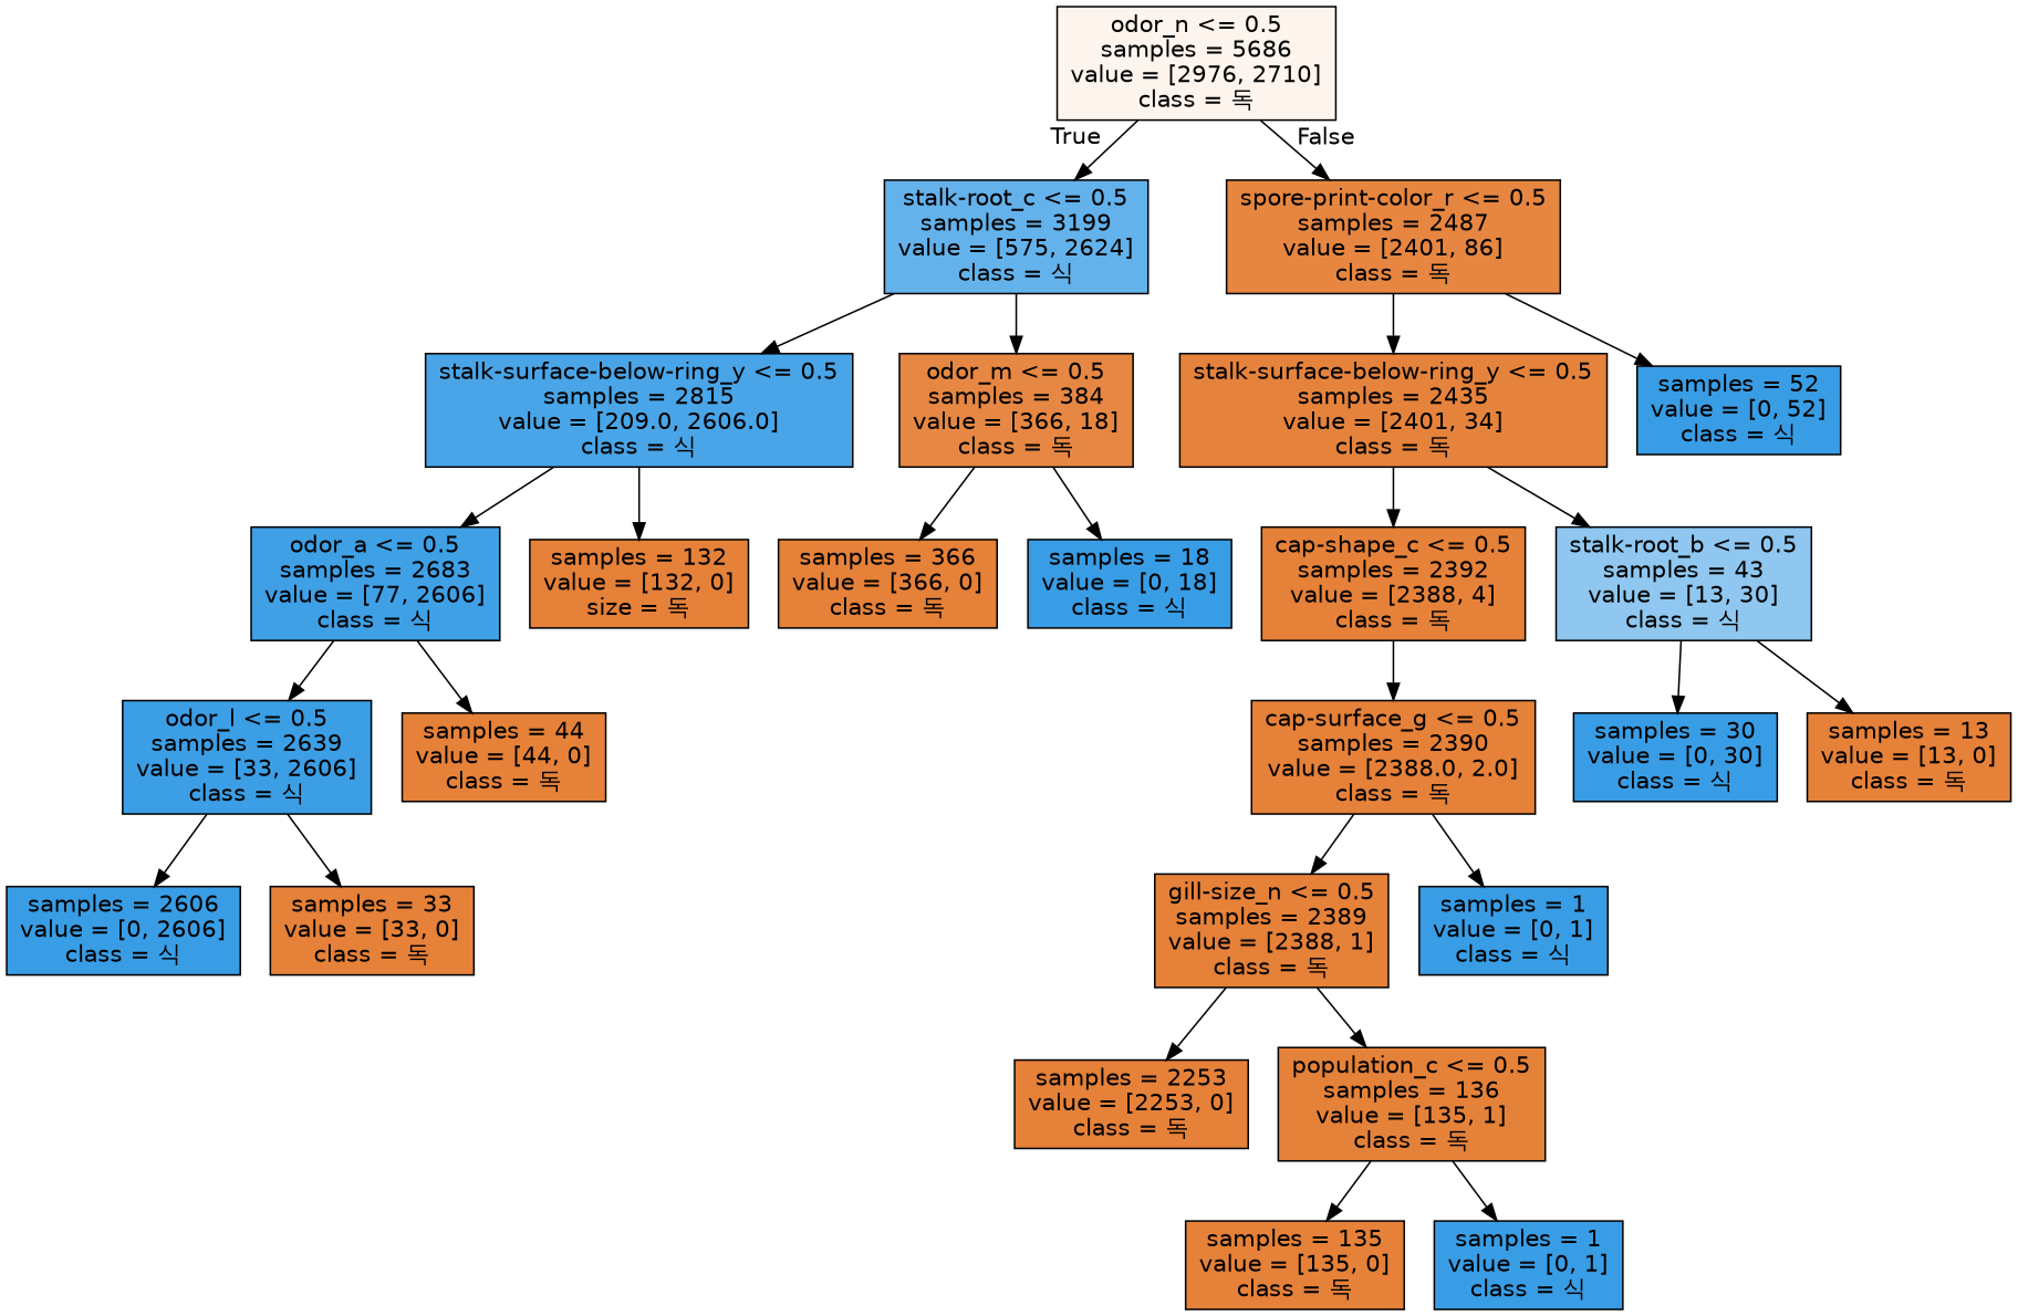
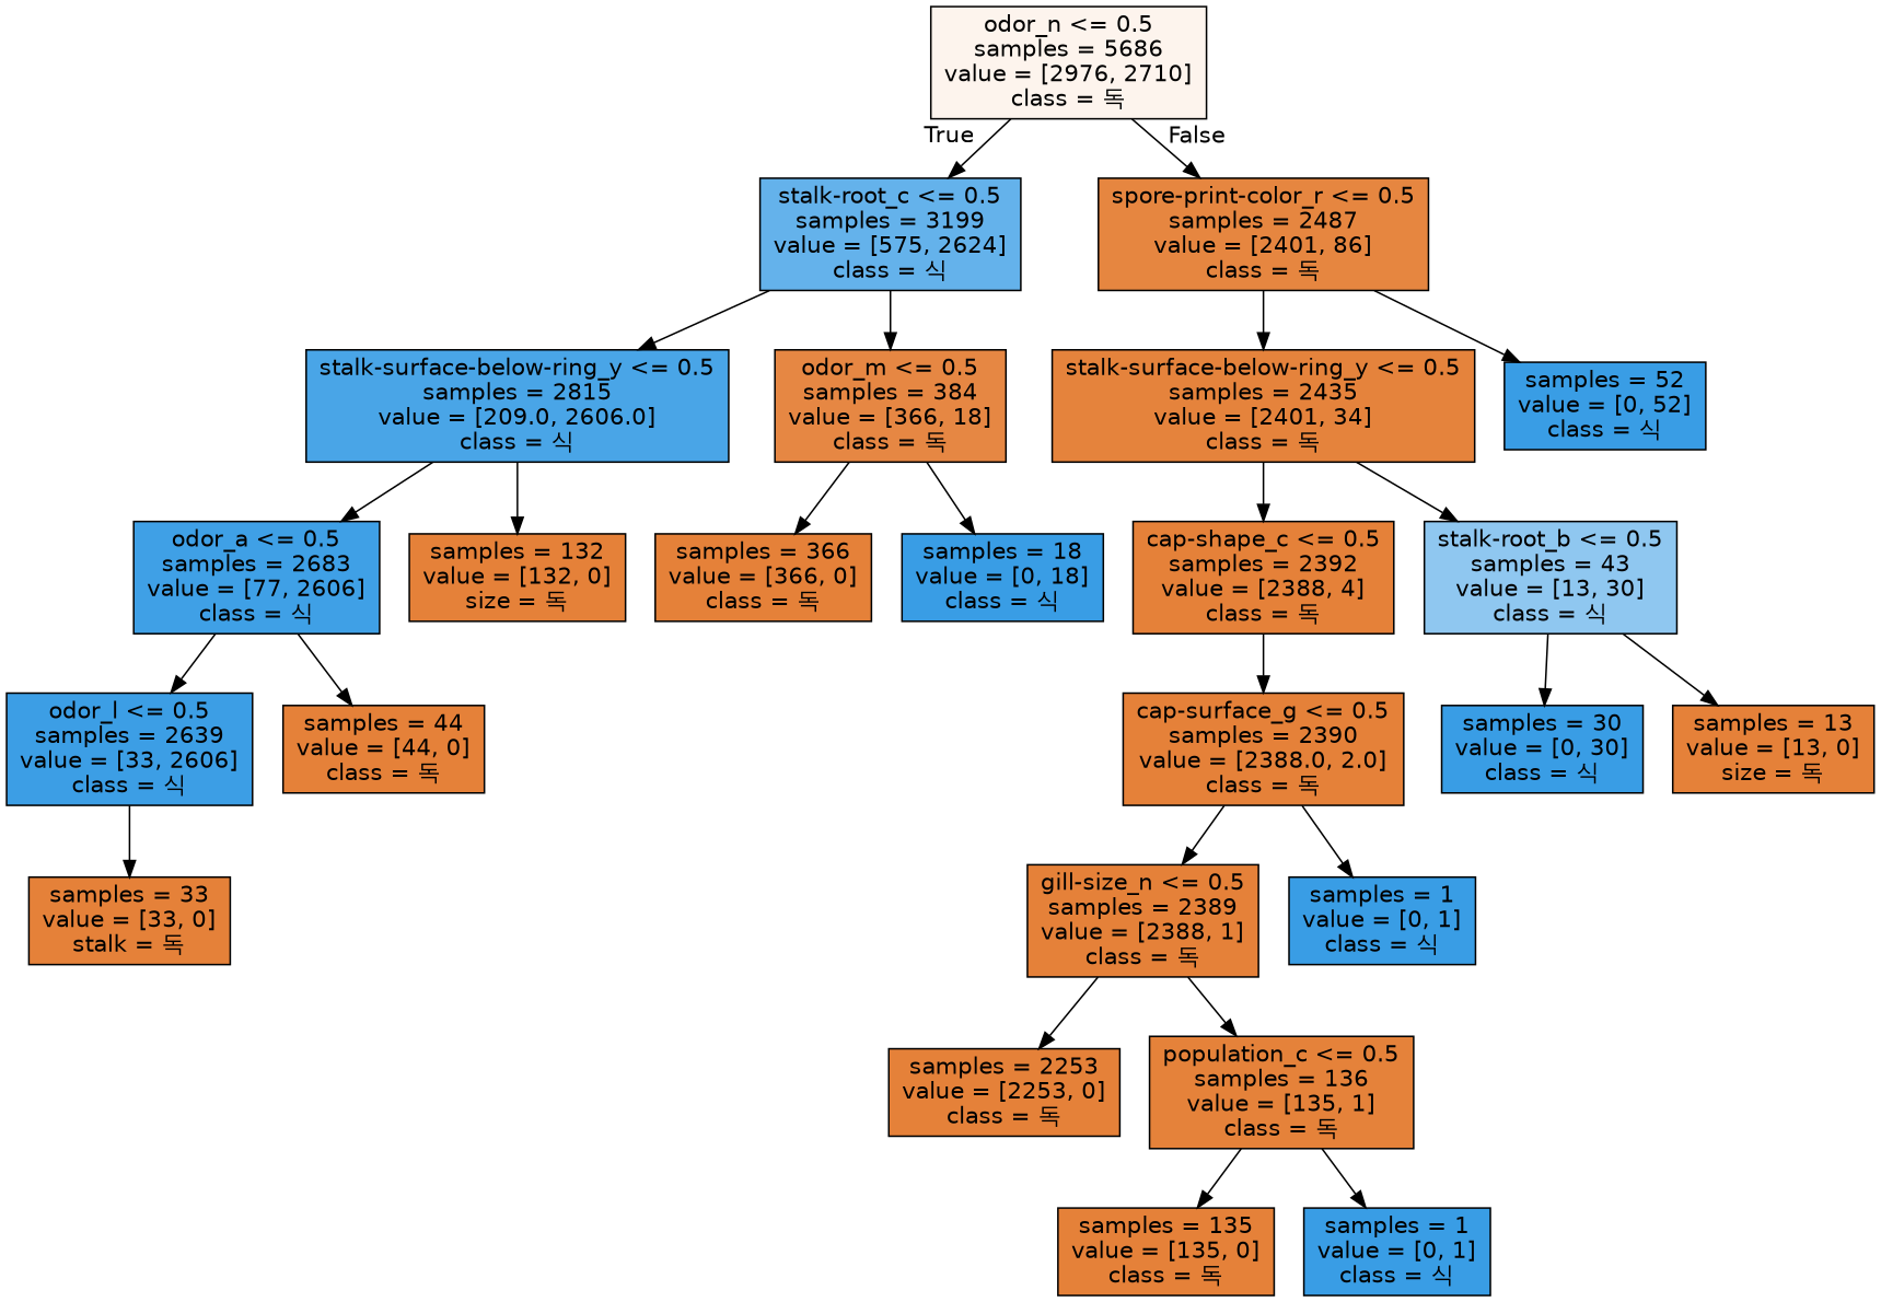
  digraph {
    node [color=black fillcolor="#e58139" fontname=helvetica shape=box style=filled]
    edge [fontname=helvetica]
    n1 [fillcolor="#fdf4ed" label="odor_n <= 0.5\nsamples = 5686\nvalue = [2976, 2710]\nclass = 독"]
    n2 [fillcolor="#64b2eb" label="stalk-root_c <= 0.5\nsamples = 3199\nvalue = [575, 2624]\nclass = 식"]
    n3 [fillcolor="#e68640" label="spore-print-color_r <= 0.5\nsamples = 2487\nvalue = [2401, 86]\nclass = 독"]
    n4 [fillcolor="#49a5e7" label="stalk-surface-below-ring_y <= 0.5\nsamples = 2815\nvalue = [209.0, 2606.0]\nclass = 식"]
    n5 [fillcolor="#e68743" label="odor_m <= 0.5\nsamples = 384\nvalue = [366, 18]\nclass = 독"]
    n6 [fillcolor="#e5833c" label="stalk-surface-below-ring_y <= 0.5\nsamples = 2435\nvalue = [2401, 34]\nclass = 독"]
    n7 [fillcolor="#399de5" label="samples = 52\nvalue = [0, 52]\nclass = 식"]
    n8 [fillcolor="#3fa0e6" label="odor_a <= 0.5\nsamples = 2683\nvalue = [77, 2606]\nclass = 식"]
    n9 [label="samples = 132\nvalue = [132, 0]\nsize = 독"]
    n10 [label="samples = 366\nvalue = [366, 0]\nclass = 독"]
    n11 [fillcolor="#399de5" label="samples = 18\nvalue = [0, 18]\nclass = 식"]
    n12 [fillcolor="#3c9ee5" label="odor_l <= 0.5\nsamples = 2639\nvalue = [33, 2606]\nclass = 식"]
    n13 [label="samples = 44\nvalue = [44, 0]\nclass = 독"]
-   n14 [fillcolor="#399de5" label="samples = 2606\nvalue = [0, 2606]\nclass = 식"]
-   n15 [label="samples = 33\nvalue = [33, 0]\nclass = 독"]
+   n15 [label="samples = 33\nvalue = [33, 0]\nstalk = 독"]
    n16 [label="cap-shape_c <= 0.5\nsamples = 2392\nvalue = [2388, 4]\nclass = 독"]
    n17 [fillcolor="#8fc7f0" label="stalk-root_b <= 0.5\nsamples = 43\nvalue = [13, 30]\nclass = 식"]
    n18 [label="cap-surface_g <= 0.5\nsamples = 2390\nvalue = [2388.0, 2.0]\nclass = 독"]
    n19 [fillcolor="#399de5" label="samples = 30\nvalue = [0, 30]\nclass = 식"]
-   n20 [label="samples = 13\nvalue = [13, 0]\nclass = 독"]
+   n20 [label="samples = 13\nvalue = [13, 0]\nsize = 독"]
    n21 [label="gill-size_n <= 0.5\nsamples = 2389\nvalue = [2388, 1]\nclass = 독"]
    n22 [fillcolor="#399de5" label="samples = 1\nvalue = [0, 1]\nclass = 식"]
    n23 [label="samples = 2253\nvalue = [2253, 0]\nclass = 독"]
    n24 [fillcolor="#e5823a" label="population_c <= 0.5\nsamples = 136\nvalue = [135, 1]\nclass = 독"]
    n25 [label="samples = 135\nvalue = [135, 0]\nclass = 독"]
    n26 [fillcolor="#399de5" label="samples = 1\nvalue = [0, 1]\nclass = 식"]
    n1 -> n2 [headlabel=True labelangle=45 labeldistance=2.5]
    n1 -> n3 [headlabel=False labelangle=-45 labeldistance=2.5]
    n2 -> n4
    n2 -> n5
    n3 -> n6
    n3 -> n7
    n4 -> n8
    n4 -> n9
    n5 -> n10
    n5 -> n11
    n6 -> n16
    n6 -> n17
    n8 -> n12
    n8 -> n13
-   n12 -> n14
    n12 -> n15
    n16 -> n18
    n17 -> n19
    n17 -> n20
    n18 -> n21
    n18 -> n22
    n21 -> n23
    n21 -> n24
    n24 -> n25
    n24 -> n26
  }
